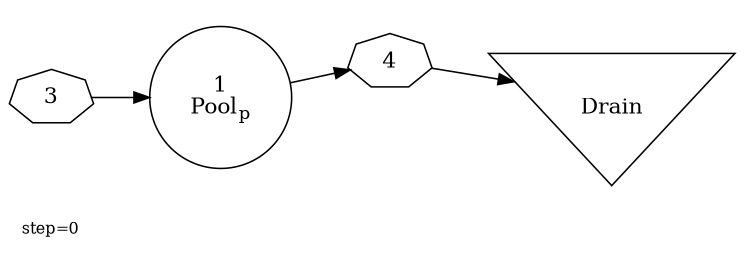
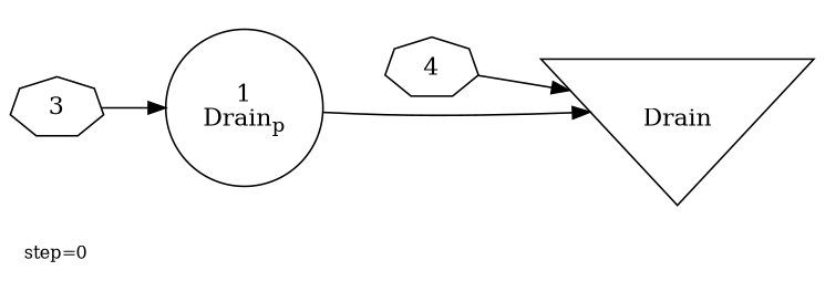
  digraph {
    fontsize=10
    label="step=0"
    labeljust=left
    labelloc=bottom
    rankdir=LR
    node [color=black peripheries=1 shape=septagon]
    n1 [label=<3>]
-   n2 [label=<1<BR />Pool<SUB>p</SUB>> labelfontcolor=life shape=circle]
+   n2 [label=<1<BR />Drain<SUB>p</SUB>> labelfontcolor=life shape=circle]
    n3 [label=4]
    n4 [label=<<BR />Drain> labelfontcolor=black shape=invtriangle]
    n1 -> n2
-   n2 -> n3
+   n2 -> n4
    n3 -> n4
  }
